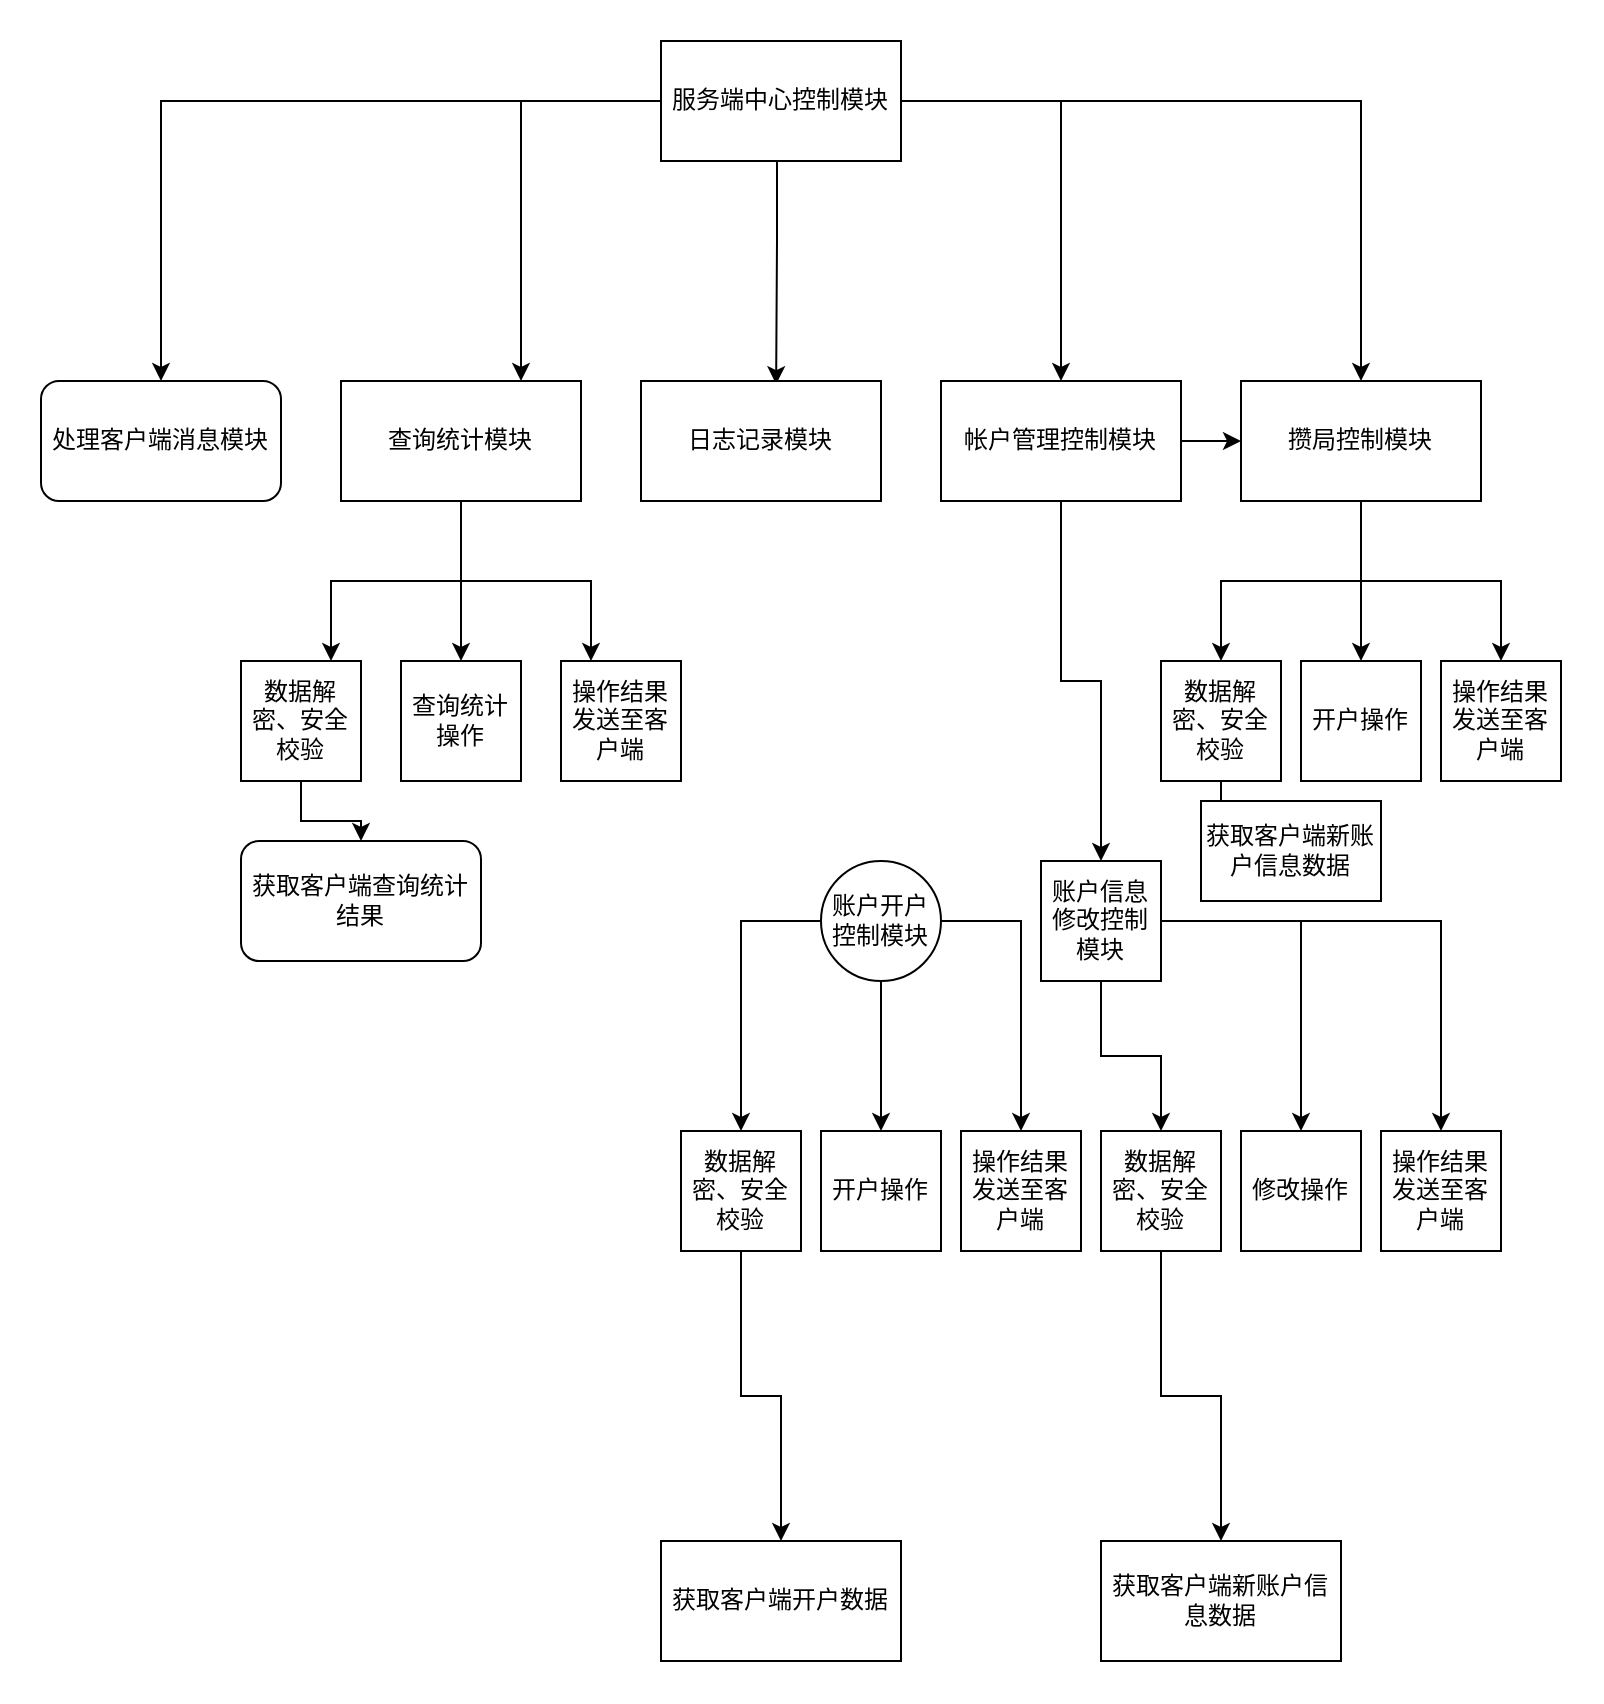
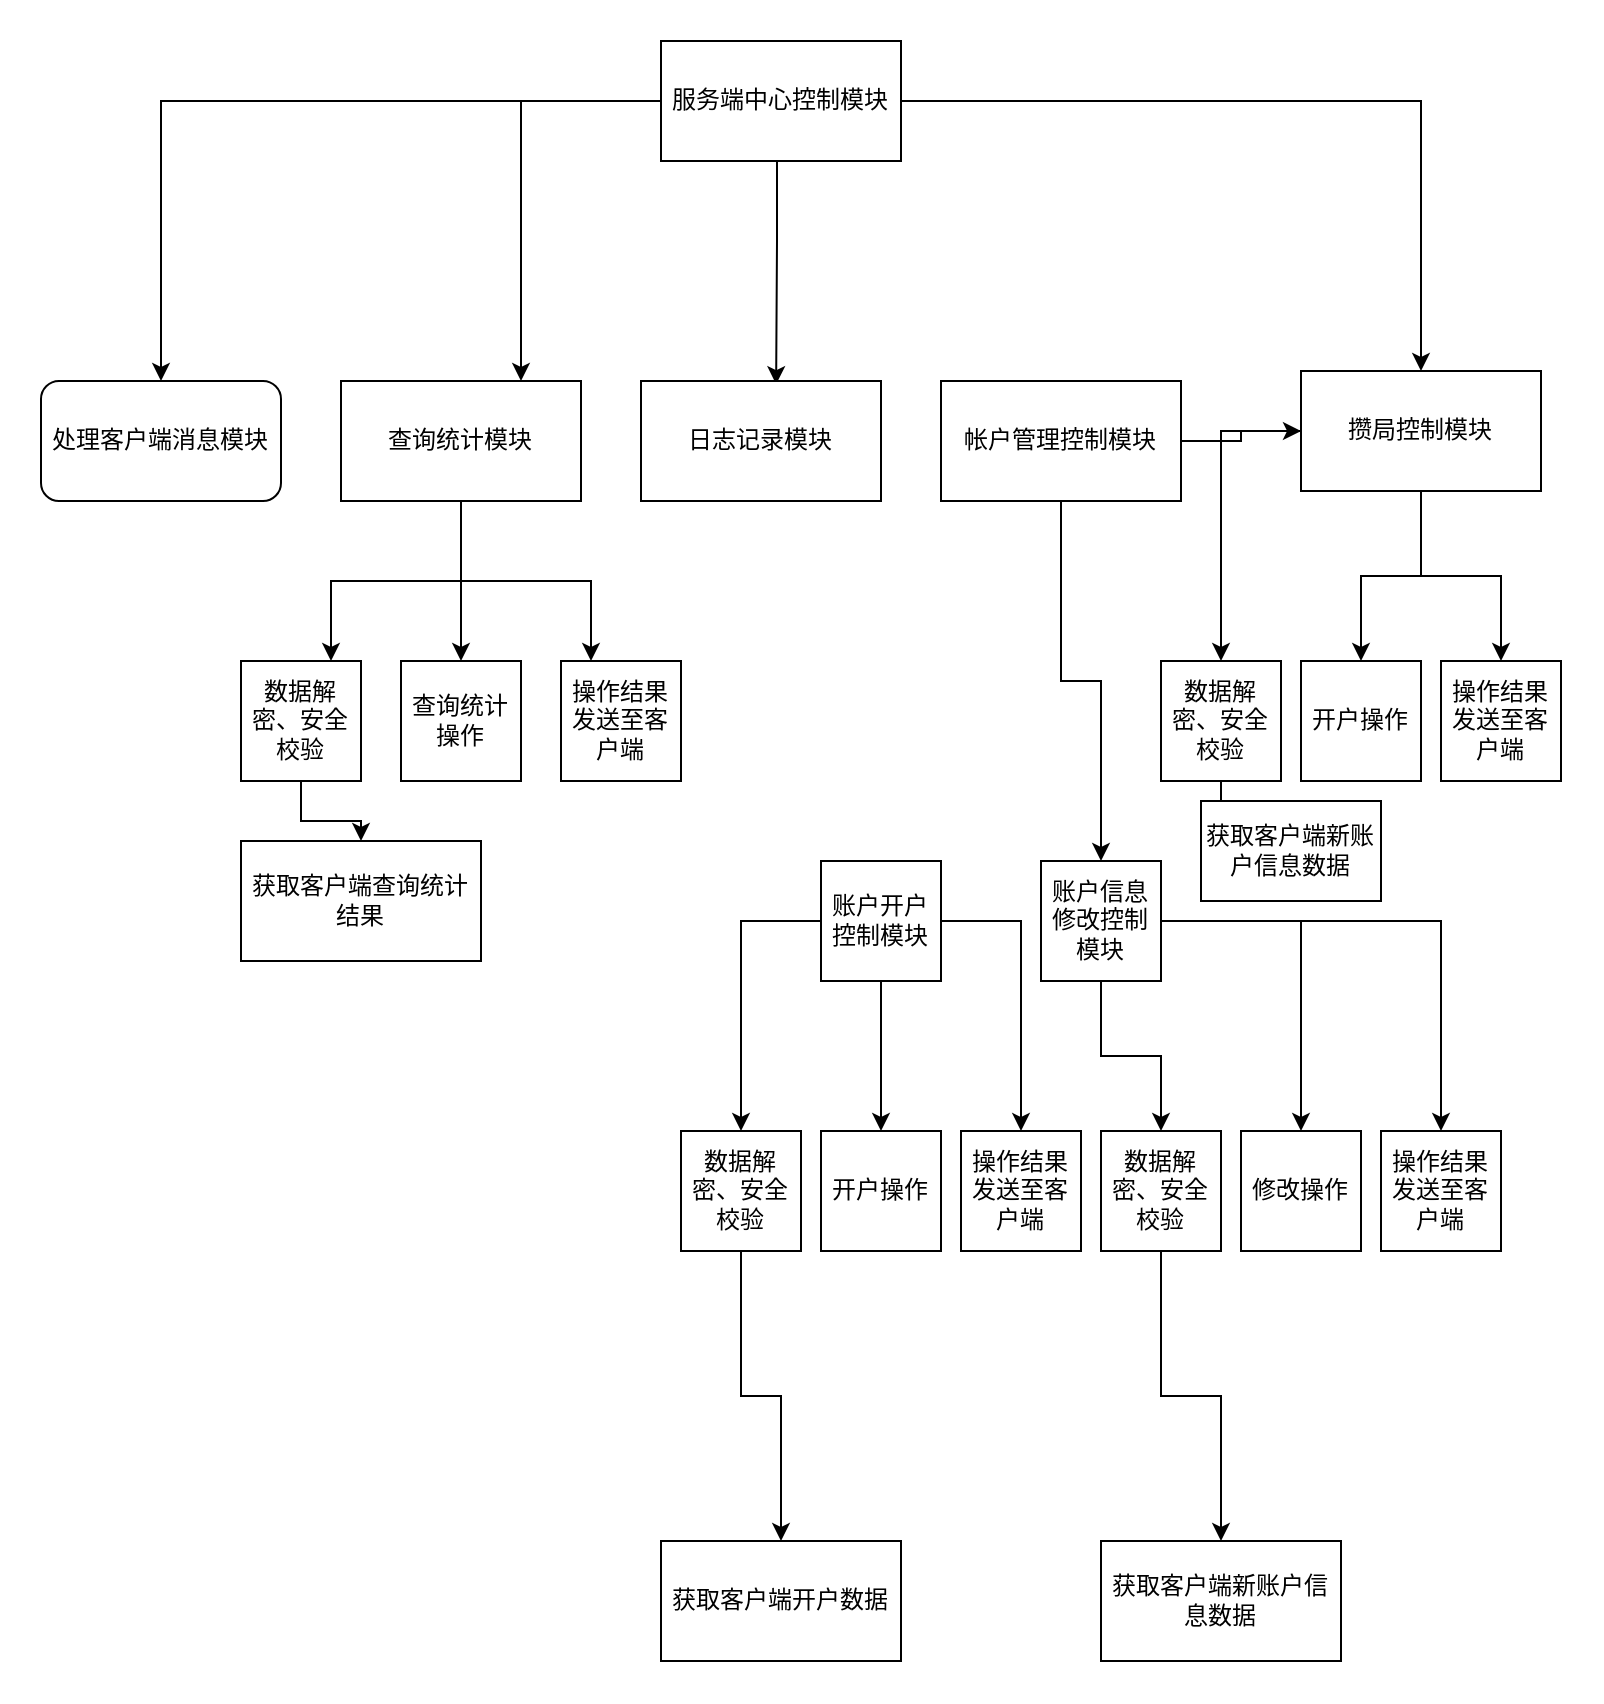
  <mxCell id="0" />
  <mxCell id="1" parent="0" />
  <mxCell id="2" style="edgeStyle=orthogonalEdgeStyle;rounded=0;orthogonalLoop=1;jettySize=auto;html=1;" edge="1" parent="1" source="7" target="8"><mxGeometry relative="1" as="geometry" /></mxCell>
  <mxCell id="3" style="edgeStyle=orthogonalEdgeStyle;rounded=0;orthogonalLoop=1;jettySize=auto;html=1;entryX=0.75;entryY=0;entryDx=0;entryDy=0;" edge="1" parent="1" source="7" target="12"><mxGeometry relative="1" as="geometry" /></mxCell>
  <mxCell id="4" style="edgeStyle=orthogonalEdgeStyle;rounded=0;orthogonalLoop=1;jettySize=auto;html=1;entryX=0.563;entryY=0.027;entryDx=0;entryDy=0;entryPerimeter=0;" edge="1" parent="1" source="7" target="13"><mxGeometry relative="1" as="geometry"><Array as="points"><mxPoint x="388" y="120" /><mxPoint x="388" y="120" /></Array></mxGeometry></mxCell>
- <mxCell id="5" style="edgeStyle=orthogonalEdgeStyle;rounded=0;orthogonalLoop=1;jettySize=auto;html=1;" edge="1" parent="1" source="7" target="16"><mxGeometry relative="1" as="geometry" /></mxCell>
  <mxCell id="6" style="edgeStyle=orthogonalEdgeStyle;rounded=0;orthogonalLoop=1;jettySize=auto;html=1;" edge="1" parent="1" source="7" target="20"><mxGeometry relative="1" as="geometry" /></mxCell>
  <mxCell id="7" value="服务端中心控制模块" style="rounded=0;whiteSpace=wrap;html=1;" vertex="1" parent="1"><mxGeometry x="330" y="20" width="120" height="60" as="geometry" /></mxCell>
  <mxCell id="8" value="处理客户端消息模块" style="whiteSpace=wrap;html=1;rounded=1;" vertex="1" parent="1"><mxGeometry x="20" y="190" width="120" height="60" as="geometry" /></mxCell>
  <mxCell id="9" style="edgeStyle=orthogonalEdgeStyle;rounded=0;orthogonalLoop=1;jettySize=auto;html=1;" edge="1" parent="1" source="12" target="23"><mxGeometry relative="1" as="geometry" /></mxCell>
  <mxCell id="10" style="edgeStyle=orthogonalEdgeStyle;rounded=0;orthogonalLoop=1;jettySize=auto;html=1;entryX=0.75;entryY=0;entryDx=0;entryDy=0;" edge="1" parent="1" source="12" target="22"><mxGeometry relative="1" as="geometry" /></mxCell>
  <mxCell id="11" style="edgeStyle=orthogonalEdgeStyle;rounded=0;orthogonalLoop=1;jettySize=auto;html=1;entryX=0.25;entryY=0;entryDx=0;entryDy=0;" edge="1" parent="1" source="12" target="24"><mxGeometry relative="1" as="geometry" /></mxCell>
  <mxCell id="12" value="查询统计模块" style="rounded=0;whiteSpace=wrap;html=1;" vertex="1" parent="1"><mxGeometry x="170" y="190" width="120" height="60" as="geometry" /></mxCell>
  <mxCell id="13" value="日志记录模块" style="rounded=0;whiteSpace=wrap;html=1;" vertex="1" parent="1"><mxGeometry x="320" y="190" width="120" height="60" as="geometry" /></mxCell>
  <mxCell id="14" style="edgeStyle=orthogonalEdgeStyle;rounded=0;orthogonalLoop=1;jettySize=auto;html=1;" edge="1" parent="1" source="16" target="20"><mxGeometry relative="1" as="geometry" /></mxCell>
  <mxCell id="15" style="edgeStyle=orthogonalEdgeStyle;rounded=0;orthogonalLoop=1;jettySize=auto;html=1;" edge="1" parent="1" source="16" target="33"><mxGeometry relative="1" as="geometry" /></mxCell>
  <mxCell id="16" value="帐户管理控制模块" style="rounded=0;whiteSpace=wrap;html=1;" vertex="1" parent="1"><mxGeometry x="470" y="190" width="120" height="60" as="geometry" /></mxCell>
  <mxCell id="17" style="edgeStyle=orthogonalEdgeStyle;rounded=0;orthogonalLoop=1;jettySize=auto;html=1;" edge="1" parent="1" source="20" target="45"><mxGeometry relative="1" as="geometry" /></mxCell>
  <mxCell id="18" style="edgeStyle=orthogonalEdgeStyle;rounded=0;orthogonalLoop=1;jettySize=auto;html=1;" edge="1" parent="1" source="20" target="46"><mxGeometry relative="1" as="geometry" /></mxCell>
  <mxCell id="19" style="edgeStyle=orthogonalEdgeStyle;rounded=0;orthogonalLoop=1;jettySize=auto;html=1;" edge="1" parent="1" source="20" target="47"><mxGeometry relative="1" as="geometry" /></mxCell>
- <mxCell id="20" value="攒局控制模块" style="rounded=0;whiteSpace=wrap;html=1;" vertex="1" parent="1"><mxGeometry x="620" y="190" width="120" height="60" as="geometry" /></mxCell>
+ <mxCell id="20" value="攒局控制模块" style="rounded=0;whiteSpace=wrap;html=1;" vertex="1" parent="1"><mxGeometry x="650" y="185" width="120" height="60" as="geometry" /></mxCell>
  <mxCell id="21" style="edgeStyle=orthogonalEdgeStyle;rounded=0;orthogonalLoop=1;jettySize=auto;html=1;" edge="1" parent="1" source="22" target="25"><mxGeometry relative="1" as="geometry" /></mxCell>
  <mxCell id="22" value="数据解密、安全校验" style="whiteSpace=wrap;html=1;aspect=fixed;" vertex="1" parent="1"><mxGeometry x="120" y="330" width="60" height="60" as="geometry" /></mxCell>
  <mxCell id="23" value="查询统计操作" style="whiteSpace=wrap;html=1;aspect=fixed;" vertex="1" parent="1"><mxGeometry x="200" y="330" width="60" height="60" as="geometry" /></mxCell>
  <mxCell id="24" value="操作结果发送至客户端" style="whiteSpace=wrap;html=1;aspect=fixed;" vertex="1" parent="1"><mxGeometry x="280" y="330" width="60" height="60" as="geometry" /></mxCell>
- <mxCell id="25" value="获取客户端查询统计结果" style="whiteSpace=wrap;html=1;rounded=1;" vertex="1" parent="1"><mxGeometry x="120" y="420" width="120" height="60" as="geometry" /></mxCell>
+ <mxCell id="25" value="获取客户端查询统计结果" style="rounded=0;whiteSpace=wrap;html=1;" vertex="1" parent="1"><mxGeometry x="120" y="420" width="120" height="60" as="geometry" /></mxCell>
  <mxCell id="26" style="edgeStyle=orthogonalEdgeStyle;rounded=0;orthogonalLoop=1;jettySize=auto;html=1;entryX=0.5;entryY=0;entryDx=0;entryDy=0;" edge="1" parent="1" source="29" target="35"><mxGeometry relative="1" as="geometry" /></mxCell>
  <mxCell id="27" style="edgeStyle=orthogonalEdgeStyle;rounded=0;orthogonalLoop=1;jettySize=auto;html=1;" edge="1" parent="1" source="29" target="36"><mxGeometry relative="1" as="geometry" /></mxCell>
  <mxCell id="28" style="edgeStyle=orthogonalEdgeStyle;rounded=0;orthogonalLoop=1;jettySize=auto;html=1;" edge="1" parent="1" source="29" target="37"><mxGeometry relative="1" as="geometry" /></mxCell>
- <mxCell id="29" value="账户开户控制模块" style="ellipse;whiteSpace=wrap;html=1;" vertex="1" parent="1"><mxGeometry x="410" y="430" width="60" height="60" as="geometry" /></mxCell>
+ <mxCell id="29" value="账户开户控制模块" style="rounded=0;whiteSpace=wrap;html=1;" vertex="1" parent="1"><mxGeometry x="410" y="430" width="60" height="60" as="geometry" /></mxCell>
  <mxCell id="30" style="edgeStyle=orthogonalEdgeStyle;rounded=0;orthogonalLoop=1;jettySize=auto;html=1;" edge="1" parent="1" source="33" target="40"><mxGeometry relative="1" as="geometry" /></mxCell>
  <mxCell id="31" style="edgeStyle=orthogonalEdgeStyle;rounded=0;orthogonalLoop=1;jettySize=auto;html=1;" edge="1" parent="1" source="33" target="41"><mxGeometry relative="1" as="geometry" /></mxCell>
  <mxCell id="32" style="edgeStyle=orthogonalEdgeStyle;rounded=0;orthogonalLoop=1;jettySize=auto;html=1;" edge="1" parent="1" source="33" target="42"><mxGeometry relative="1" as="geometry" /></mxCell>
  <mxCell id="33" value="账户信息修改控制模块" style="whiteSpace=wrap;html=1;aspect=fixed;" vertex="1" parent="1"><mxGeometry x="520" y="430" width="60" height="60" as="geometry" /></mxCell>
  <mxCell id="34" style="edgeStyle=orthogonalEdgeStyle;rounded=0;orthogonalLoop=1;jettySize=auto;html=1;" edge="1" parent="1" source="35" target="38"><mxGeometry relative="1" as="geometry" /></mxCell>
  <mxCell id="35" value="数据解密、安全校验" style="whiteSpace=wrap;html=1;aspect=fixed;" vertex="1" parent="1"><mxGeometry x="340" y="565" width="60" height="60" as="geometry" /></mxCell>
  <mxCell id="36" value="开户操作" style="whiteSpace=wrap;html=1;aspect=fixed;" vertex="1" parent="1"><mxGeometry x="410" y="565" width="60" height="60" as="geometry" /></mxCell>
  <mxCell id="37" value="操作结果发送至客户端" style="whiteSpace=wrap;html=1;aspect=fixed;" vertex="1" parent="1"><mxGeometry x="480" y="565" width="60" height="60" as="geometry" /></mxCell>
  <mxCell id="38" value="获取客户端开户数据" style="rounded=0;whiteSpace=wrap;html=1;" vertex="1" parent="1"><mxGeometry x="330" y="770" width="120" height="60" as="geometry" /></mxCell>
  <mxCell id="39" style="edgeStyle=orthogonalEdgeStyle;rounded=0;orthogonalLoop=1;jettySize=auto;html=1;entryX=0.5;entryY=0;entryDx=0;entryDy=0;" edge="1" parent="1" source="40" target="43"><mxGeometry relative="1" as="geometry" /></mxCell>
  <mxCell id="40" value="数据解密、安全校验" style="whiteSpace=wrap;html=1;aspect=fixed;" vertex="1" parent="1"><mxGeometry x="550" y="565" width="60" height="60" as="geometry" /></mxCell>
  <mxCell id="41" value="修改操作" style="whiteSpace=wrap;html=1;aspect=fixed;" vertex="1" parent="1"><mxGeometry x="620" y="565" width="60" height="60" as="geometry" /></mxCell>
  <mxCell id="42" value="操作结果发送至客户端" style="whiteSpace=wrap;html=1;aspect=fixed;" vertex="1" parent="1"><mxGeometry x="690" y="565" width="60" height="60" as="geometry" /></mxCell>
  <mxCell id="43" value="获取客户端新账户信息数据" style="rounded=0;whiteSpace=wrap;html=1;" vertex="1" parent="1"><mxGeometry x="550" y="770" width="120" height="60" as="geometry" /></mxCell>
  <mxCell id="44" style="edgeStyle=orthogonalEdgeStyle;rounded=0;orthogonalLoop=1;jettySize=auto;html=1;" edge="1" parent="1" source="45" target="48"><mxGeometry relative="1" as="geometry" /></mxCell>
  <mxCell id="45" value="数据解密、安全校验" style="whiteSpace=wrap;html=1;aspect=fixed;" vertex="1" parent="1"><mxGeometry x="580" y="330" width="60" height="60" as="geometry" /></mxCell>
  <mxCell id="46" value="开户操作" style="whiteSpace=wrap;html=1;aspect=fixed;" vertex="1" parent="1"><mxGeometry x="650" y="330" width="60" height="60" as="geometry" /></mxCell>
  <mxCell id="47" value="操作结果发送至客户端" style="whiteSpace=wrap;html=1;aspect=fixed;" vertex="1" parent="1"><mxGeometry x="720" y="330" width="60" height="60" as="geometry" /></mxCell>
  <mxCell id="48" value="获取客户端新账户信息数据" style="rounded=0;whiteSpace=wrap;html=1;" vertex="1" parent="1"><mxGeometry x="600" y="400" width="90" height="50" as="geometry" /></mxCell>
